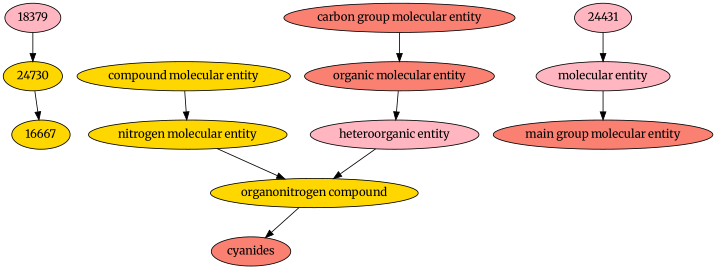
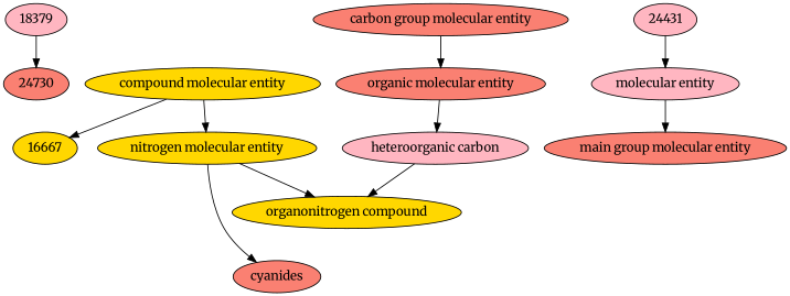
  digraph {
    fontname=Merriweather
    node [fillcolor=salmon fontname=Merriweather style=filled]
    edge [fontname=Merriweather]
    n1 [fillcolor=gold label=16667]
-   n2 [fillcolor=gold label=24730]
+   n2 [label=24730]
    n3 [fillcolor=lightpink label=18379]
    n4 [label=cyanides]
    n5 [fillcolor=gold label="organonitrogen compound"]
    n6 [fillcolor=gold label="nitrogen molecular entity"]
-   n7 [fillcolor=lightpink label="heteroorganic entity"]
+   n7 [fillcolor=lightpink label="heteroorganic carbon"]
    n8 [fillcolor=gold label="compound molecular entity"]
    n9 [label="organic molecular entity"]
    n10 [label="carbon group molecular entity"]
    n11 [label="main group molecular entity"]
    n12 [fillcolor=lightpink label="molecular entity"]
    n13 [fillcolor=lightpink label=24431]
-   n2 -> n1
+   n8 -> n1
    n3 -> n2
-   n5 -> n4
+   n6 -> n4
    n6 -> n5
    n7 -> n5
    n8 -> n6
    n9 -> n7
    n10 -> n9
    n12 -> n11
    n13 -> n12
  }
